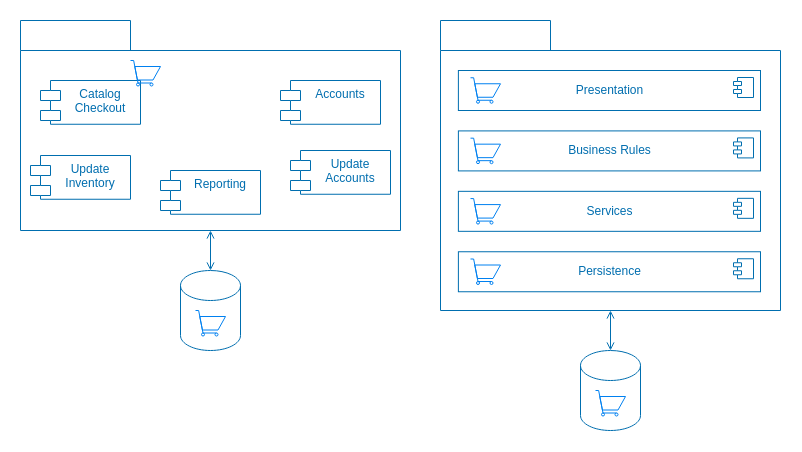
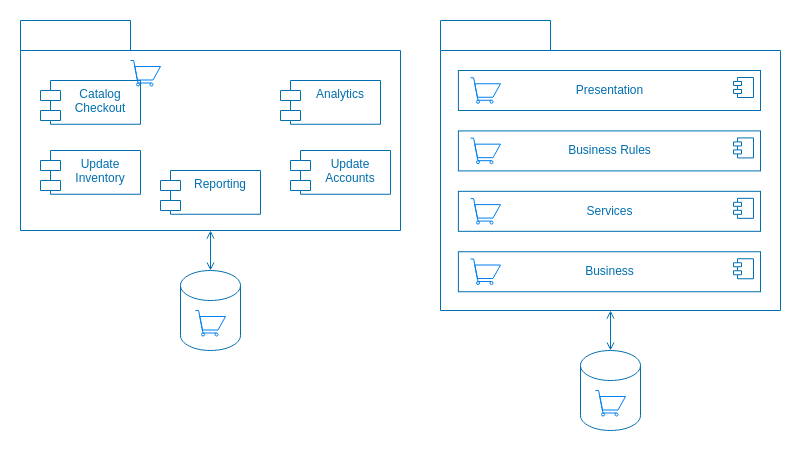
  <mxCell id="0" />
  <mxCell id="1" parent="0" />
  <mxCell id="2" style="edgeStyle=none;html=1;exitX=0.5;exitY=1;exitDx=0;exitDy=0;exitPerimeter=0;fontColor=#006EAF;fillColor=#1ba1e2;strokeColor=#006EAF;startArrow=open;startFill=0;endArrow=open;endFill=0;" parent="1" source="3" target="11" edge="1"><mxGeometry relative="1" as="geometry" /></mxCell>
  <mxCell id="3" value="" style="shape=folder;fontStyle=1;tabWidth=110;tabHeight=30;tabPosition=left;html=1;boundedLbl=1;labelInHeader=1;container=1;collapsible=0;fontColor=#006EAF;fillColor=none;strokeColor=#006EAF;" parent="1" vertex="1"><mxGeometry x="20" y="20" width="380" height="210" as="geometry" /></mxCell>
  <mxCell id="4" value="" style="html=1;strokeColor=none;resizeWidth=1;resizeHeight=1;fillColor=none;part=1;connectable=0;allowArrows=0;deletable=0;fontColor=#006EAF;" parent="3" vertex="1"><mxGeometry width="380" height="180" relative="1" as="geometry"><mxPoint y="30" as="offset" /></mxGeometry></mxCell>
  <mxCell id="5" value="Catalog&#10;Checkout" style="shape=module;align=left;spacingLeft=20;align=center;verticalAlign=top;fillColor=none;fontColor=#006EAF;strokeColor=#006EAF;" parent="3" vertex="1"><mxGeometry x="20" y="60.005" width="100" height="43.75" as="geometry" /></mxCell>
- <mxCell id="6" value="Accounts" style="shape=module;align=left;spacingLeft=20;align=center;verticalAlign=top;fillColor=none;fontColor=#006EAF;strokeColor=#006EAF;" parent="3" vertex="1"><mxGeometry x="260" y="60.005" width="100" height="43.75" as="geometry" /></mxCell>
- <mxCell id="7" value="Update&#10;Inventory" style="shape=module;align=left;spacingLeft=20;align=center;verticalAlign=top;fillColor=none;fontColor=#006EAF;strokeColor=#006EAF;" parent="3" vertex="1"><mxGeometry x="10" y="135.005" width="100" height="43.75" as="geometry" /></mxCell>
+ <mxCell id="6" value="Analytics" style="shape=module;align=left;spacingLeft=20;align=center;verticalAlign=top;fillColor=none;fontColor=#006EAF;strokeColor=#006EAF;" parent="3" vertex="1"><mxGeometry x="260" y="60.005" width="100" height="43.75" as="geometry" /></mxCell>
+ <mxCell id="7" value="Update&#10;Inventory" style="shape=module;align=left;spacingLeft=20;align=center;verticalAlign=top;fillColor=none;fontColor=#006EAF;strokeColor=#006EAF;" parent="3" vertex="1"><mxGeometry x="20" y="130.005" width="100" height="43.75" as="geometry" /></mxCell>
  <mxCell id="8" value="Reporting" style="shape=module;align=left;spacingLeft=20;align=center;verticalAlign=top;fillColor=none;fontColor=#006EAF;strokeColor=#006EAF;" parent="3" vertex="1"><mxGeometry x="140" y="150.005" width="100" height="43.75" as="geometry" /></mxCell>
  <mxCell id="9" value="Update&#10;Accounts" style="shape=module;align=left;spacingLeft=20;align=center;verticalAlign=top;fillColor=none;fontColor=#006EAF;strokeColor=#006EAF;" parent="3" vertex="1"><mxGeometry x="270" y="130.005" width="100" height="43.75" as="geometry" /></mxCell>
  <mxCell id="10" value="" style="html=1;verticalLabelPosition=bottom;align=center;labelBackgroundColor=#ffffff;verticalAlign=top;strokeWidth=1;strokeColor=#0080F0;shadow=0;dashed=0;shape=mxgraph.ios7.icons.shopping_cart;fillColor=none;" parent="3" vertex="1"><mxGeometry x="110" y="40.0" width="30" height="25.5" as="geometry" /></mxCell>
  <mxCell id="11" value="" style="shape=cylinder3;whiteSpace=wrap;html=1;boundedLbl=1;backgroundOutline=1;size=15;fontColor=#ffffff;fillColor=none;strokeColor=#006EAF;" parent="1" vertex="1"><mxGeometry x="180" y="270" width="60" height="80" as="geometry" /></mxCell>
  <mxCell id="12" value="" style="html=1;verticalLabelPosition=bottom;align=center;labelBackgroundColor=#ffffff;verticalAlign=top;strokeWidth=1;strokeColor=#0080F0;shadow=0;dashed=0;shape=mxgraph.ios7.icons.shopping_cart;fillColor=none;" parent="1" vertex="1"><mxGeometry x="195" y="310" width="30" height="25.5" as="geometry" /></mxCell>
  <mxCell id="13" style="edgeStyle=none;html=1;exitX=0.5;exitY=1;exitDx=0;exitDy=0;exitPerimeter=0;fontColor=#006EAF;fillColor=#1ba1e2;strokeColor=#006EAF;startArrow=open;startFill=0;endArrow=open;endFill=0;" parent="1" source="14" target="28" edge="1"><mxGeometry relative="1" as="geometry" /></mxCell>
  <mxCell id="14" value="" style="shape=folder;fontStyle=1;tabWidth=110;tabHeight=30;tabPosition=left;html=1;boundedLbl=1;labelInHeader=1;container=1;collapsible=0;fontColor=#006EAF;fillColor=none;strokeColor=#006EAF;" parent="1" vertex="1"><mxGeometry x="440" y="20" width="340" height="290" as="geometry" /></mxCell>
  <mxCell id="15" value="" style="html=1;strokeColor=none;resizeWidth=1;resizeHeight=1;fillColor=none;part=1;connectable=0;allowArrows=0;deletable=0;fontColor=#006EAF;" parent="14" vertex="1"><mxGeometry width="340" height="265.833" relative="1" as="geometry"><mxPoint y="30" as="offset" /></mxGeometry></mxCell>
  <mxCell id="16" value="Presentation" style="html=1;dropTarget=0;fillColor=none;fontColor=#006EAF;strokeColor=#006EAF;" parent="14" vertex="1"><mxGeometry x="17.89" y="50" width="302.11" height="40" as="geometry" /></mxCell>
  <mxCell id="17" value="" style="shape=module;jettyWidth=8;jettyHeight=4;fillColor=none;fontColor=#ffffff;strokeColor=#006EAF;" parent="16" vertex="1"><mxGeometry x="1" width="20" height="20" relative="1" as="geometry"><mxPoint x="-27" y="7" as="offset" /></mxGeometry></mxCell>
- <mxCell id="18" value="Persistence" style="html=1;dropTarget=0;fillColor=none;fontColor=#006EAF;strokeColor=#006EAF;" parent="14" vertex="1"><mxGeometry x="17.89" y="231.25" width="302.11" height="40" as="geometry" /></mxCell>
+ <mxCell id="18" value="Business" style="html=1;dropTarget=0;fillColor=none;fontColor=#006EAF;strokeColor=#006EAF;" parent="14" vertex="1"><mxGeometry x="17.89" y="231.25" width="302.11" height="40" as="geometry" /></mxCell>
  <mxCell id="19" value="" style="shape=module;jettyWidth=8;jettyHeight=4;fillColor=none;fontColor=#ffffff;strokeColor=#006EAF;" parent="18" vertex="1"><mxGeometry x="1" width="20" height="20" relative="1" as="geometry"><mxPoint x="-27" y="7" as="offset" /></mxGeometry></mxCell>
  <mxCell id="20" value="Services" style="html=1;dropTarget=0;fillColor=none;fontColor=#006EAF;strokeColor=#006EAF;" parent="14" vertex="1"><mxGeometry x="17.89" y="170.83" width="302.11" height="40" as="geometry" /></mxCell>
  <mxCell id="21" value="" style="shape=module;jettyWidth=8;jettyHeight=4;fillColor=none;fontColor=#ffffff;strokeColor=#006EAF;" parent="20" vertex="1"><mxGeometry x="1" width="20" height="20" relative="1" as="geometry"><mxPoint x="-27" y="7" as="offset" /></mxGeometry></mxCell>
  <mxCell id="22" value="Business Rules" style="html=1;dropTarget=0;fillColor=none;fontColor=#006EAF;strokeColor=#006EAF;" parent="14" vertex="1"><mxGeometry x="17.89" y="110.41" width="302.11" height="40" as="geometry" /></mxCell>
  <mxCell id="23" value="" style="shape=module;jettyWidth=8;jettyHeight=4;fillColor=none;fontColor=#ffffff;strokeColor=#006EAF;" parent="22" vertex="1"><mxGeometry x="1" width="20" height="20" relative="1" as="geometry"><mxPoint x="-27" y="7" as="offset" /></mxGeometry></mxCell>
  <mxCell id="24" value="" style="html=1;verticalLabelPosition=bottom;align=center;labelBackgroundColor=#ffffff;verticalAlign=top;strokeWidth=1;strokeColor=#0080F0;shadow=0;dashed=0;shape=mxgraph.ios7.icons.shopping_cart;fillColor=none;" parent="14" vertex="1"><mxGeometry x="30" y="57.25" width="30" height="25.5" as="geometry" /></mxCell>
  <mxCell id="25" value="" style="html=1;verticalLabelPosition=bottom;align=center;labelBackgroundColor=#ffffff;verticalAlign=top;strokeWidth=1;strokeColor=#0080F0;shadow=0;dashed=0;shape=mxgraph.ios7.icons.shopping_cart;fillColor=none;" parent="14" vertex="1"><mxGeometry x="30" y="117.66" width="30" height="25.5" as="geometry" /></mxCell>
  <mxCell id="26" value="" style="html=1;verticalLabelPosition=bottom;align=center;labelBackgroundColor=#ffffff;verticalAlign=top;strokeWidth=1;strokeColor=#0080F0;shadow=0;dashed=0;shape=mxgraph.ios7.icons.shopping_cart;fillColor=none;" parent="14" vertex="1"><mxGeometry x="30" y="178.08" width="30" height="25.5" as="geometry" /></mxCell>
  <mxCell id="27" value="" style="html=1;verticalLabelPosition=bottom;align=center;labelBackgroundColor=#ffffff;verticalAlign=top;strokeWidth=1;strokeColor=#0080F0;shadow=0;dashed=0;shape=mxgraph.ios7.icons.shopping_cart;fillColor=none;" parent="14" vertex="1"><mxGeometry x="30" y="238.5" width="30" height="25.5" as="geometry" /></mxCell>
  <mxCell id="28" value="" style="shape=cylinder3;whiteSpace=wrap;html=1;boundedLbl=1;backgroundOutline=1;size=15;fontColor=#ffffff;fillColor=none;strokeColor=#006EAF;" parent="1" vertex="1"><mxGeometry x="580" y="350" width="60" height="80" as="geometry" /></mxCell>
  <mxCell id="29" value="" style="html=1;verticalLabelPosition=bottom;align=center;labelBackgroundColor=#ffffff;verticalAlign=top;strokeWidth=1;strokeColor=#0080F0;shadow=0;dashed=0;shape=mxgraph.ios7.icons.shopping_cart;fillColor=none;" parent="1" vertex="1"><mxGeometry x="595" y="390" width="30" height="25.5" as="geometry" /></mxCell>
